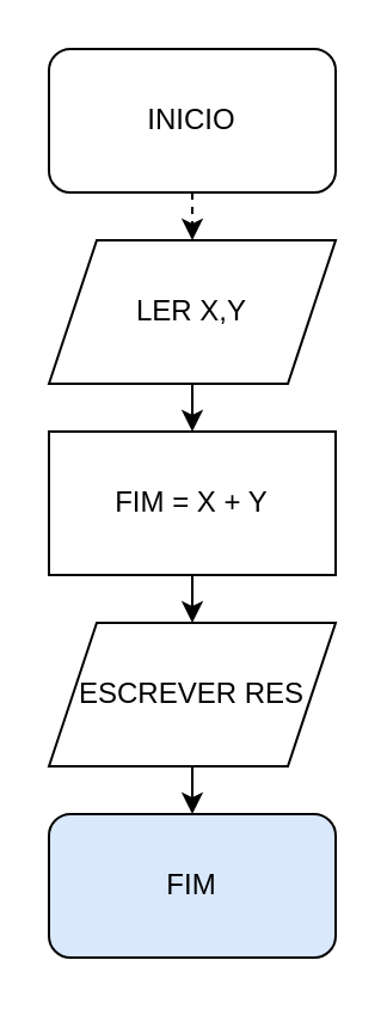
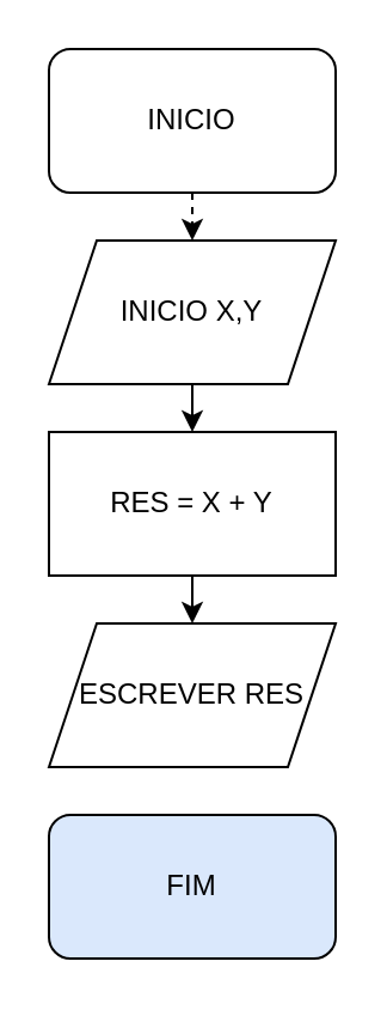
  <mxCell id="0" />
  <mxCell id="1" parent="0" />
  <mxCell id="2" style="edgeStyle=orthogonalEdgeStyle;rounded=0;orthogonalLoop=1;jettySize=auto;html=1;exitX=0.5;exitY=1;exitDx=0;exitDy=0;entryX=0.5;entryY=0;entryDx=0;entryDy=0;dashed=1;" edge="1" parent="1" source="3" target="5"><mxGeometry relative="1" as="geometry" /></mxCell>
  <mxCell id="3" value="INICIO" style="rounded=1;whiteSpace=wrap;html=1;" vertex="1" parent="1"><mxGeometry x="20" y="20" width="120" height="60" as="geometry" /></mxCell>
  <mxCell id="4" style="edgeStyle=orthogonalEdgeStyle;rounded=0;orthogonalLoop=1;jettySize=auto;html=1;exitX=0.5;exitY=1;exitDx=0;exitDy=0;entryX=0.5;entryY=0;entryDx=0;entryDy=0;" edge="1" parent="1" source="5" target="7"><mxGeometry relative="1" as="geometry" /></mxCell>
- <mxCell id="5" value="LER X,Y" style="shape=parallelogram;perimeter=parallelogramPerimeter;whiteSpace=wrap;html=1;fixedSize=1;" vertex="1" parent="1"><mxGeometry x="20" y="100" width="120" height="60" as="geometry" /></mxCell>
+ <mxCell id="5" value="INICIO X,Y" style="shape=parallelogram;perimeter=parallelogramPerimeter;whiteSpace=wrap;html=1;fixedSize=1;" vertex="1" parent="1"><mxGeometry x="20" y="100" width="120" height="60" as="geometry" /></mxCell>
  <mxCell id="6" style="edgeStyle=orthogonalEdgeStyle;rounded=0;orthogonalLoop=1;jettySize=auto;html=1;exitX=0.5;exitY=1;exitDx=0;exitDy=0;entryX=0.5;entryY=0;entryDx=0;entryDy=0;" edge="1" parent="1" source="7" target="9"><mxGeometry relative="1" as="geometry" /></mxCell>
- <mxCell id="7" value="FIM = X + Y" style="rounded=0;whiteSpace=wrap;html=1;" vertex="1" parent="1"><mxGeometry x="20" y="180" width="120" height="60" as="geometry" /></mxCell>
- <mxCell id="8" style="edgeStyle=orthogonalEdgeStyle;rounded=0;orthogonalLoop=1;jettySize=auto;html=1;exitX=0.5;exitY=1;exitDx=0;exitDy=0;entryX=0.5;entryY=0;entryDx=0;entryDy=0;" edge="1" parent="1" source="9" target="10"><mxGeometry relative="1" as="geometry" /></mxCell>
+ <mxCell id="7" value="RES = X + Y" style="rounded=0;whiteSpace=wrap;html=1;" vertex="1" parent="1"><mxGeometry x="20" y="180" width="120" height="60" as="geometry" /></mxCell>
  <mxCell id="9" value="ESCREVER RES" style="shape=parallelogram;perimeter=parallelogramPerimeter;whiteSpace=wrap;html=1;fixedSize=1;" vertex="1" parent="1"><mxGeometry x="20" y="260" width="120" height="60" as="geometry" /></mxCell>
  <mxCell id="10" value="FIM" style="rounded=1;whiteSpace=wrap;html=1;fillColor=#dae8fc;" vertex="1" parent="1"><mxGeometry x="20" y="340" width="120" height="60" as="geometry" /></mxCell>
